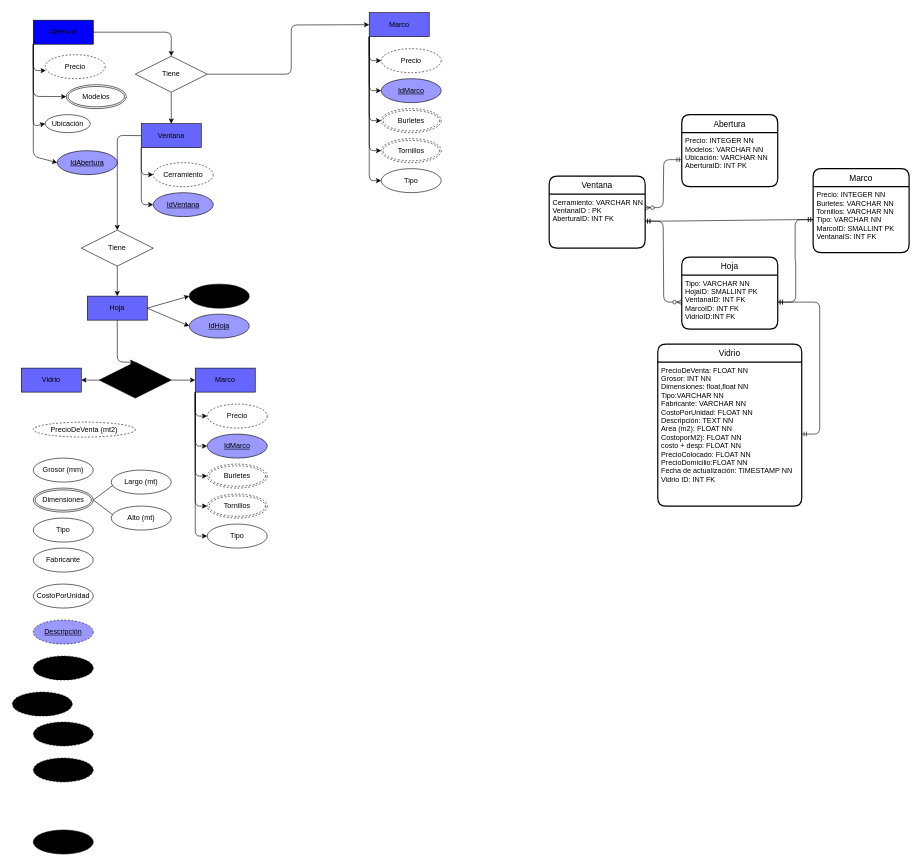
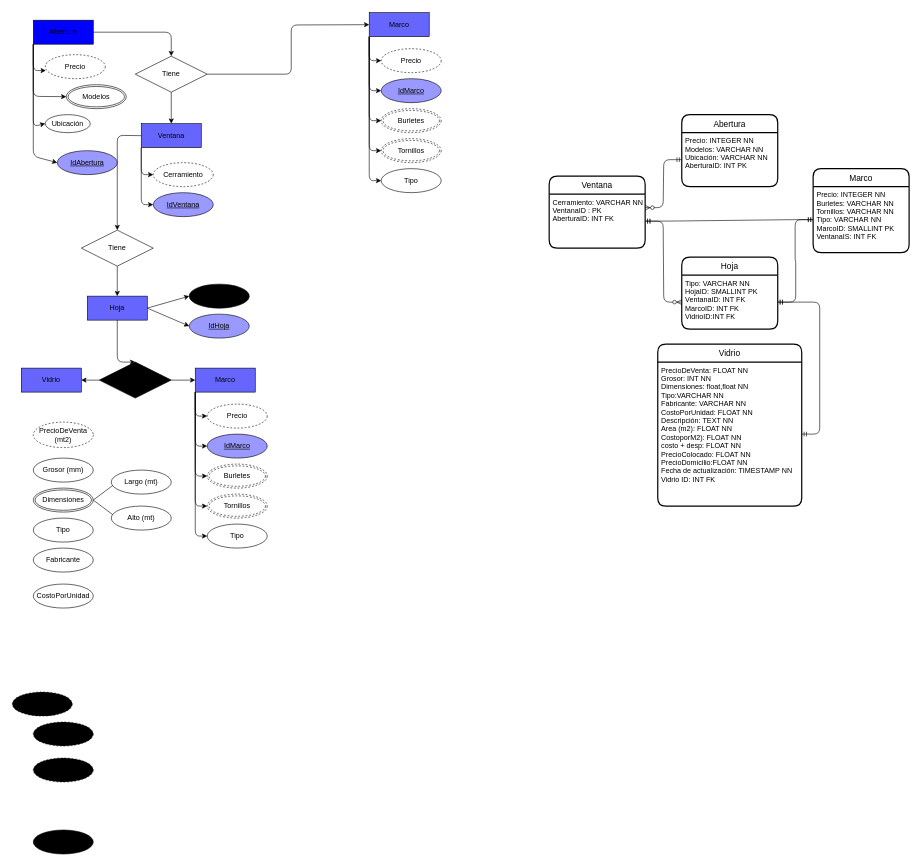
  <mxCell id="0" />
  <mxCell id="1" parent="0" />
  <mxCell id="2" style="edgeStyle=none;html=1;exitX=1;exitY=0.5;exitDx=0;exitDy=0;" parent="1" source="7" edge="1"><mxGeometry relative="1" as="geometry"><Array as="points"><mxPoint x="285" y="53" /></Array><mxPoint x="285" y="93" as="targetPoint" /></mxGeometry></mxCell>
  <mxCell id="3" style="edgeStyle=none;html=1;exitX=0;exitY=1;exitDx=0;exitDy=0;entryX=0;entryY=0.5;entryDx=0;entryDy=0;" parent="1" source="7" target="33" edge="1"><mxGeometry relative="1" as="geometry"><Array as="points"><mxPoint x="55" y="260" /></Array></mxGeometry></mxCell>
  <mxCell id="4" style="edgeStyle=none;html=1;exitX=0;exitY=1;exitDx=0;exitDy=0;entryX=0.009;entryY=0.662;entryDx=0;entryDy=0;entryPerimeter=0;" parent="1" source="7" target="30" edge="1"><mxGeometry relative="1" as="geometry"><Array as="points"><mxPoint x="55" y="117" /></Array></mxGeometry></mxCell>
  <mxCell id="5" style="edgeStyle=none;html=1;exitX=0;exitY=1;exitDx=0;exitDy=0;entryX=0;entryY=0.5;entryDx=0;entryDy=0;" parent="1" source="7" target="21" edge="1"><mxGeometry relative="1" as="geometry"><Array as="points"><mxPoint x="55" y="160" /></Array></mxGeometry></mxCell>
  <mxCell id="6" style="edgeStyle=none;html=1;exitX=0;exitY=1;exitDx=0;exitDy=0;entryX=0;entryY=0.5;entryDx=0;entryDy=0;" parent="1" source="7" target="13" edge="1"><mxGeometry relative="1" as="geometry"><Array as="points"><mxPoint x="55" y="210" /></Array></mxGeometry></mxCell>
  <mxCell id="7" value="Abertura" style="whiteSpace=wrap;html=1;align=center;fillColor=#0000FF;" parent="1" vertex="1"><mxGeometry x="55" y="33" width="100" height="40" as="geometry" /></mxCell>
  <mxCell id="8" style="edgeStyle=none;html=1;exitX=0;exitY=1;exitDx=0;exitDy=0;entryX=0;entryY=0.5;entryDx=0;entryDy=0;" parent="1" source="11" target="35" edge="1"><mxGeometry relative="1" as="geometry"><Array as="points"><mxPoint x="235" y="340.5" /></Array></mxGeometry></mxCell>
  <mxCell id="9" style="edgeStyle=none;html=1;exitX=0;exitY=1;exitDx=0;exitDy=0;entryX=0;entryY=0.5;entryDx=0;entryDy=0;" parent="1" source="11" target="20" edge="1"><mxGeometry relative="1" as="geometry"><Array as="points"><mxPoint x="235" y="290.5" /></Array></mxGeometry></mxCell>
  <mxCell id="10" style="edgeStyle=none;html=1;exitX=0;exitY=0.5;exitDx=0;exitDy=0;entryX=0.5;entryY=0;entryDx=0;entryDy=0;" parent="1" source="11" target="42" edge="1"><mxGeometry relative="1" as="geometry"><Array as="points"><mxPoint x="195" y="225" /></Array></mxGeometry></mxCell>
  <mxCell id="11" value="Ventana" style="whiteSpace=wrap;html=1;align=center;fontFamily=Helvetica;fontSize=12;fontColor=default;strokeColor=default;fillColor=#6666FF;" parent="1" vertex="1"><mxGeometry x="235" y="205.5" width="100" height="40" as="geometry" /></mxCell>
  <mxCell id="12" value="Vidrio" style="whiteSpace=wrap;html=1;align=center;fontFamily=Helvetica;fontSize=12;fontColor=default;strokeColor=default;fillColor=#6666FF;" parent="1" vertex="1"><mxGeometry x="35" y="613" width="100" height="40" as="geometry" /></mxCell>
  <mxCell id="13" value="Ubicación" style="ellipse;whiteSpace=wrap;html=1;align=center;" parent="1" vertex="1"><mxGeometry x="75" y="190.5" width="75" height="30" as="geometry" /></mxCell>
  <mxCell id="14" value="" style="edgeStyle=none;html=1;exitX=0;exitY=1;exitDx=0;exitDy=0;entryX=0;entryY=0.5;entryDx=0;entryDy=0;" parent="1" source="19" target="24" edge="1"><mxGeometry relative="1" as="geometry"><mxPoint x="325" y="1043" as="sourcePoint" /><Array as="points"><mxPoint x="325" y="893" /></Array></mxGeometry></mxCell>
  <mxCell id="15" style="edgeStyle=none;html=1;entryX=0;entryY=0.5;entryDx=0;entryDy=0;exitX=0;exitY=1;exitDx=0;exitDy=0;" parent="1" source="19" target="31" edge="1"><mxGeometry relative="1" as="geometry"><mxPoint x="325" y="1043" as="sourcePoint" /><Array as="points"><mxPoint x="325" y="843" /></Array></mxGeometry></mxCell>
  <mxCell id="16" style="edgeStyle=none;html=1;exitX=0;exitY=1;exitDx=0;exitDy=0;entryX=0;entryY=0.5;entryDx=0;entryDy=0;" parent="1" source="19" target="32" edge="1"><mxGeometry relative="1" as="geometry"><Array as="points"><mxPoint x="325" y="793" /></Array></mxGeometry></mxCell>
  <mxCell id="17" style="edgeStyle=none;html=1;exitX=0;exitY=1;exitDx=0;exitDy=0;entryX=0;entryY=0.5;entryDx=0;entryDy=0;" parent="1" source="19" target="34" edge="1"><mxGeometry relative="1" as="geometry"><mxPoint x="325" y="1043" as="sourcePoint" /><mxPoint x="525" y="1113" as="targetPoint" /><Array as="points"><mxPoint x="325" y="743" /></Array></mxGeometry></mxCell>
  <mxCell id="18" style="edgeStyle=none;html=1;exitX=0;exitY=1;exitDx=0;exitDy=0;entryX=0;entryY=0.5;entryDx=0;entryDy=0;" parent="1" source="19" target="37" edge="1"><mxGeometry relative="1" as="geometry"><Array as="points"><mxPoint x="325" y="693" /></Array></mxGeometry></mxCell>
  <mxCell id="19" value="Marco" style="whiteSpace=wrap;html=1;align=center;fontFamily=Helvetica;fontSize=12;fontColor=default;strokeColor=default;fillColor=#6666FF;" parent="1" vertex="1"><mxGeometry x="325" y="613" width="100" height="40" as="geometry" /></mxCell>
  <mxCell id="20" value="Cerramiento" style="ellipse;whiteSpace=wrap;html=1;align=center;dashed=1;fontFamily=Helvetica;fontSize=12;fontColor=default;strokeColor=default;fillColor=default;" parent="1" vertex="1"><mxGeometry x="255" y="270.5" width="100" height="40" as="geometry" /></mxCell>
  <mxCell id="21" value="Modelos" style="ellipse;shape=doubleEllipse;margin=3;whiteSpace=wrap;html=1;align=center;fontFamily=Helvetica;fontSize=12;fontColor=default;strokeColor=default;fillColor=default;" parent="1" vertex="1"><mxGeometry x="110" y="140.5" width="100" height="40" as="geometry" /></mxCell>
  <mxCell id="22" value="Grosor (mm)" style="ellipse;whiteSpace=wrap;html=1;align=center;" parent="1" vertex="1"><mxGeometry x="55" y="763" width="100" height="40" as="geometry" /></mxCell>
  <mxCell id="23" value="Tipo" style="ellipse;whiteSpace=wrap;html=1;align=center;" parent="1" vertex="1"><mxGeometry x="55" y="863" width="100" height="40" as="geometry" /></mxCell>
  <mxCell id="24" value="Tipo" style="ellipse;whiteSpace=wrap;html=1;align=center;" parent="1" vertex="1"><mxGeometry x="345" y="873" width="100" height="40" as="geometry" /></mxCell>
  <mxCell id="25" style="edgeStyle=none;html=1;exitX=1;exitY=0.5;exitDx=0;exitDy=0;entryX=0;entryY=0.5;entryDx=0;entryDy=0;" parent="1" source="27" edge="1"><mxGeometry relative="1" as="geometry"><mxPoint x="195" y="863" as="targetPoint" /></mxGeometry></mxCell>
  <mxCell id="26" style="edgeStyle=none;html=1;exitX=1;exitY=0.5;exitDx=0;exitDy=0;entryX=0;entryY=0.5;entryDx=0;entryDy=0;" parent="1" source="27" edge="1"><mxGeometry relative="1" as="geometry"><mxPoint x="195" y="803" as="targetPoint" /></mxGeometry></mxCell>
  <mxCell id="27" value="Dimensiones" style="ellipse;shape=doubleEllipse;margin=3;whiteSpace=wrap;html=1;align=center;fontFamily=Helvetica;fontSize=12;fontColor=default;strokeColor=default;fillColor=default;" parent="1" vertex="1"><mxGeometry x="55" y="813" width="100" height="40" as="geometry" /></mxCell>
  <mxCell id="28" value="Alto (mt)" style="ellipse;whiteSpace=wrap;html=1;align=center;" parent="1" vertex="1"><mxGeometry x="185" y="843" width="100" height="40" as="geometry" /></mxCell>
  <mxCell id="29" value="Largo (mt)" style="ellipse;whiteSpace=wrap;html=1;align=center;" parent="1" vertex="1"><mxGeometry x="185" y="783" width="100" height="40" as="geometry" /></mxCell>
  <mxCell id="30" value="Precio" style="ellipse;whiteSpace=wrap;html=1;align=center;dashed=1;" parent="1" vertex="1"><mxGeometry x="75" y="90.5" width="100" height="40" as="geometry" /></mxCell>
  <mxCell id="31" value="Tornillos" style="ellipse;shape=doubleEllipse;margin=3;whiteSpace=wrap;html=1;align=center;dashed=1;fontFamily=Helvetica;fontSize=12;fontColor=default;strokeColor=default;fillColor=default;" parent="1" vertex="1"><mxGeometry x="345" y="823" width="100" height="40" as="geometry" /></mxCell>
  <mxCell id="32" value="Burletes" style="ellipse;shape=doubleEllipse;margin=3;whiteSpace=wrap;html=1;align=center;dashed=1;fontFamily=Helvetica;fontSize=12;fontColor=default;strokeColor=default;fillColor=default;" parent="1" vertex="1"><mxGeometry x="345" y="773" width="100" height="40" as="geometry" /></mxCell>
  <mxCell id="33" value="IdAbertura" style="ellipse;whiteSpace=wrap;html=1;align=center;fontStyle=4;fontFamily=Helvetica;fontSize=12;fontColor=default;strokeColor=default;fillColor=#9999FF;" parent="1" vertex="1"><mxGeometry x="95" y="250.5" width="100" height="40" as="geometry" /></mxCell>
  <mxCell id="34" value="IdMarco" style="ellipse;whiteSpace=wrap;html=1;align=center;fontStyle=4;fontFamily=Helvetica;fontSize=12;fontColor=default;strokeColor=default;fillColor=#9999FF;" parent="1" vertex="1"><mxGeometry x="345" y="723" width="100" height="40" as="geometry" /></mxCell>
  <mxCell id="35" value="IdVentana" style="ellipse;whiteSpace=wrap;html=1;align=center;fontStyle=4;fontFamily=Helvetica;fontSize=12;fontColor=default;strokeColor=default;fillColor=#9999FF;" parent="1" vertex="1"><mxGeometry x="255" y="320.5" width="100" height="40" as="geometry" /></mxCell>
- <mxCell id="36" value="PrecioDeVenta (mt2)" style="ellipse;whiteSpace=wrap;html=1;align=center;dashed=1;fontFamily=Helvetica;fontSize=12;fontColor=default;strokeColor=default;fillColor=default;" parent="1" vertex="1"><mxGeometry x="55" y="703" width="170" height="25" as="geometry" /></mxCell>
+ <mxCell id="36" value="PrecioDeVenta (mt2)" style="ellipse;whiteSpace=wrap;html=1;align=center;dashed=1;fontFamily=Helvetica;fontSize=12;fontColor=default;strokeColor=default;fillColor=default;" parent="1" vertex="1"><mxGeometry x="55" y="703" width="100" height="42.5" as="geometry" /></mxCell>
  <mxCell id="37" value="Precio" style="ellipse;whiteSpace=wrap;html=1;align=center;dashed=1;" parent="1" vertex="1"><mxGeometry x="345" y="673" width="100" height="40" as="geometry" /></mxCell>
  <mxCell id="38" style="edgeStyle=none;html=1;exitX=0.5;exitY=1;exitDx=0;exitDy=0;entryX=0.5;entryY=0;entryDx=0;entryDy=0;" parent="1" source="40" target="11" edge="1"><mxGeometry relative="1" as="geometry" /></mxCell>
  <mxCell id="39" style="edgeStyle=none;html=1;exitX=1;exitY=0.5;exitDx=0;exitDy=0;entryX=0;entryY=0.5;entryDx=0;entryDy=0;" parent="1" source="40" target="48" edge="1"><mxGeometry relative="1" as="geometry"><Array as="points"><mxPoint x="485" y="123" /><mxPoint x="485" y="41" /></Array></mxGeometry></mxCell>
  <mxCell id="40" value="Tiene" style="shape=rhombus;perimeter=rhombusPerimeter;whiteSpace=wrap;html=1;align=center;" parent="1" vertex="1"><mxGeometry x="225" y="93" width="120" height="60" as="geometry" /></mxCell>
  <mxCell id="41" style="edgeStyle=none;html=1;exitX=0.5;exitY=1;exitDx=0;exitDy=0;entryX=0.5;entryY=0;entryDx=0;entryDy=0;" parent="1" source="42" target="57" edge="1"><mxGeometry relative="1" as="geometry" /></mxCell>
  <mxCell id="42" value="Tiene" style="shape=rhombus;perimeter=rhombusPerimeter;whiteSpace=wrap;html=1;align=center;" parent="1" vertex="1"><mxGeometry x="135" y="383" width="120" height="60" as="geometry" /></mxCell>
  <mxCell id="43" value="" style="edgeStyle=none;html=1;exitX=0;exitY=1;exitDx=0;exitDy=0;entryX=0;entryY=0.5;entryDx=0;entryDy=0;" parent="1" source="48" target="49" edge="1"><mxGeometry relative="1" as="geometry"><mxPoint x="615" y="450.5" as="sourcePoint" /><Array as="points"><mxPoint x="615" y="300.5" /></Array></mxGeometry></mxCell>
  <mxCell id="44" style="edgeStyle=none;html=1;entryX=0;entryY=0.5;entryDx=0;entryDy=0;exitX=0;exitY=1;exitDx=0;exitDy=0;" parent="1" source="48" target="50" edge="1"><mxGeometry relative="1" as="geometry"><mxPoint x="615" y="450.5" as="sourcePoint" /><Array as="points"><mxPoint x="615" y="250.5" /></Array></mxGeometry></mxCell>
  <mxCell id="45" style="edgeStyle=none;html=1;exitX=0;exitY=1;exitDx=0;exitDy=0;entryX=0;entryY=0.5;entryDx=0;entryDy=0;" parent="1" source="48" target="51" edge="1"><mxGeometry relative="1" as="geometry"><Array as="points"><mxPoint x="615" y="200.5" /></Array></mxGeometry></mxCell>
  <mxCell id="46" style="edgeStyle=none;html=1;exitX=0;exitY=1;exitDx=0;exitDy=0;entryX=0;entryY=0.5;entryDx=0;entryDy=0;" parent="1" source="48" target="52" edge="1"><mxGeometry relative="1" as="geometry"><mxPoint x="615" y="450.5" as="sourcePoint" /><mxPoint x="815" y="520.5" as="targetPoint" /><Array as="points"><mxPoint x="615" y="150.5" /></Array></mxGeometry></mxCell>
  <mxCell id="47" style="edgeStyle=none;html=1;exitX=0;exitY=1;exitDx=0;exitDy=0;entryX=0;entryY=0.5;entryDx=0;entryDy=0;" parent="1" source="48" target="53" edge="1"><mxGeometry relative="1" as="geometry"><Array as="points"><mxPoint x="615" y="100.5" /></Array></mxGeometry></mxCell>
  <mxCell id="48" value="Marco" style="whiteSpace=wrap;html=1;align=center;fontFamily=Helvetica;fontSize=12;fontColor=default;strokeColor=default;fillColor=#6666FF;" parent="1" vertex="1"><mxGeometry x="615" y="20.5" width="100" height="40" as="geometry" /></mxCell>
  <mxCell id="49" value="Tipo" style="ellipse;whiteSpace=wrap;html=1;align=center;" parent="1" vertex="1"><mxGeometry x="635" y="280.5" width="100" height="40" as="geometry" /></mxCell>
  <mxCell id="50" value="Tornillos" style="ellipse;shape=doubleEllipse;margin=3;whiteSpace=wrap;html=1;align=center;dashed=1;fontFamily=Helvetica;fontSize=12;fontColor=default;strokeColor=default;fillColor=default;" parent="1" vertex="1"><mxGeometry x="635" y="230.5" width="100" height="40" as="geometry" /></mxCell>
  <mxCell id="51" value="Burletes" style="ellipse;shape=doubleEllipse;margin=3;whiteSpace=wrap;html=1;align=center;dashed=1;fontFamily=Helvetica;fontSize=12;fontColor=default;strokeColor=default;fillColor=default;" parent="1" vertex="1"><mxGeometry x="635" y="180.5" width="100" height="40" as="geometry" /></mxCell>
  <mxCell id="52" value="IdMarco" style="ellipse;whiteSpace=wrap;html=1;align=center;fontStyle=4;fontFamily=Helvetica;fontSize=12;fontColor=default;strokeColor=default;fillColor=#9999FF;" parent="1" vertex="1"><mxGeometry x="635" y="130.5" width="100" height="40" as="geometry" /></mxCell>
  <mxCell id="53" value="Precio" style="ellipse;whiteSpace=wrap;html=1;align=center;dashed=1;" parent="1" vertex="1"><mxGeometry x="635" y="80.5" width="100" height="40" as="geometry" /></mxCell>
  <mxCell id="54" style="edgeStyle=none;html=1;exitX=0.5;exitY=1;exitDx=0;exitDy=0;entryX=0.5;entryY=0;entryDx=0;entryDy=0;" parent="1" source="57" target="60" edge="1"><mxGeometry relative="1" as="geometry"><Array as="points"><mxPoint x="195" y="603" /></Array></mxGeometry></mxCell>
  <mxCell id="55" style="edgeStyle=none;html=1;exitX=1;exitY=0.5;exitDx=0;exitDy=0;entryX=0;entryY=0.5;entryDx=0;entryDy=0;" parent="1" source="57" target="61" edge="1"><mxGeometry relative="1" as="geometry" /></mxCell>
  <mxCell id="56" style="edgeStyle=none;html=1;exitX=1;exitY=0.5;exitDx=0;exitDy=0;entryX=0;entryY=0.5;entryDx=0;entryDy=0;" parent="1" source="57" target="62" edge="1"><mxGeometry relative="1" as="geometry" /></mxCell>
  <mxCell id="57" value="Hoja" style="whiteSpace=wrap;html=1;align=center;fillColor=#6666FF;" parent="1" vertex="1"><mxGeometry x="145" y="493" width="100" height="40" as="geometry" /></mxCell>
  <mxCell id="58" style="edgeStyle=none;html=1;exitX=1;exitY=0.5;exitDx=0;exitDy=0;entryX=0;entryY=0.5;entryDx=0;entryDy=0;" parent="1" source="60" target="19" edge="1"><mxGeometry relative="1" as="geometry" /></mxCell>
  <mxCell id="59" style="edgeStyle=none;html=1;exitX=0;exitY=0.5;exitDx=0;exitDy=0;entryX=1;entryY=0.5;entryDx=0;entryDy=0;" parent="1" source="60" target="12" edge="1"><mxGeometry relative="1" as="geometry" /></mxCell>
  <mxCell id="60" value="Tiene" style="shape=rhombus;perimeter=rhombusPerimeter;whiteSpace=wrap;html=1;align=center;fillColor=#000000;" parent="1" vertex="1"><mxGeometry x="165" y="603" width="120" height="60" as="geometry" /></mxCell>
  <mxCell id="61" value="Tipo" style="ellipse;whiteSpace=wrap;html=1;align=center;fillColor=#000000;" parent="1" vertex="1"><mxGeometry x="315" y="473" width="100" height="40" as="geometry" /></mxCell>
  <mxCell id="62" value="IdHoja" style="ellipse;whiteSpace=wrap;html=1;align=center;fontStyle=4;fontFamily=Helvetica;fontSize=12;fontColor=default;strokeColor=default;fillColor=#9999FF;" parent="1" vertex="1"><mxGeometry x="315" y="523" width="100" height="40" as="geometry" /></mxCell>
  <mxCell id="63" value="Fabricante" style="ellipse;whiteSpace=wrap;html=1;align=center;" parent="1" vertex="1"><mxGeometry x="55" y="913" width="100" height="40" as="geometry" /></mxCell>
  <mxCell id="64" value="CostoPorUnidad" style="ellipse;whiteSpace=wrap;html=1;align=center;" parent="1" vertex="1"><mxGeometry x="55" y="973" width="100" height="40" as="geometry" /></mxCell>
- <mxCell id="65" value="Descripción" style="ellipse;whiteSpace=wrap;html=1;align=center;fontStyle=4;dashed=1;fontFamily=Helvetica;fontSize=12;fontColor=default;strokeColor=default;fillColor=#9999FF;" parent="1" vertex="1"><mxGeometry x="55" y="1033" width="100" height="40" as="geometry" /></mxCell>
- <mxCell id="66" value="Area (m2)" style="ellipse;whiteSpace=wrap;html=1;align=center;dashed=1;fillColor=#000000;" parent="1" vertex="1"><mxGeometry x="55" y="1093" width="100" height="40" as="geometry" /></mxCell>
  <mxCell id="67" value="costoPorM2" style="ellipse;whiteSpace=wrap;html=1;align=center;dashed=1;fillColor=#000000;" parent="1" vertex="1"><mxGeometry x="20" y="1153" width="100" height="40" as="geometry" /></mxCell>
  <mxCell id="68" value="costo + desp" style="ellipse;whiteSpace=wrap;html=1;align=center;dashed=1;fillColor=#000000;" parent="1" vertex="1"><mxGeometry x="55" y="1203" width="100" height="40" as="geometry" /></mxCell>
  <mxCell id="69" value="PrecioColocado" style="ellipse;whiteSpace=wrap;html=1;align=center;dashed=1;fillColor=#000000;" parent="1" vertex="1"><mxGeometry x="55" y="1263" width="100" height="40" as="geometry" /></mxCell>
  <mxCell id="70" value="Fecha de&amp;nbsp;&lt;br&gt;actualización" style="ellipse;whiteSpace=wrap;html=1;align=center;fillColor=#000000;" parent="1" vertex="1"><mxGeometry x="55" y="1383" width="100" height="40" as="geometry" /></mxCell>
  <mxCell id="71" value="Abertura" style="swimlane;childLayout=stackLayout;horizontal=1;startSize=30;horizontalStack=0;rounded=1;fontSize=14;fontStyle=0;strokeWidth=2;resizeParent=0;resizeLast=1;shadow=0;dashed=0;align=center;" vertex="1" parent="1"><mxGeometry x="1136" y="190.5" width="160" height="120" as="geometry" /></mxCell>
  <mxCell id="72" value="Precio: INTEGER NN&#10;Modelos: VARCHAR NN&#10;Ubicación: VARCHAR NN&#10;AberturaID: INT PK" style="align=left;strokeColor=none;fillColor=none;spacingLeft=4;fontSize=12;verticalAlign=top;resizable=0;rotatable=0;part=1;" vertex="1" parent="71"><mxGeometry y="30" width="160" height="90" as="geometry" /></mxCell>
  <mxCell id="73" value="Marco" style="swimlane;childLayout=stackLayout;horizontal=1;startSize=30;horizontalStack=0;rounded=1;fontSize=14;fontStyle=0;strokeWidth=2;resizeParent=0;resizeLast=1;shadow=0;dashed=0;align=center;" vertex="1" parent="1"><mxGeometry x="1355" y="280.5" width="160" height="140" as="geometry" /></mxCell>
  <mxCell id="74" value="Precio: INTEGER NN&#10;Burletes: VARCHAR NN&#10;Tornillos: VARCHAR NN&#10;Tipo: VARCHAR NN&#10;MarcoID: SMALLINT PK &#10;VentanaIS: INT FK" style="align=left;strokeColor=none;fillColor=none;spacingLeft=4;fontSize=12;verticalAlign=top;resizable=0;rotatable=0;part=1;" vertex="1" parent="73"><mxGeometry y="30" width="160" height="110" as="geometry" /></mxCell>
  <mxCell id="75" value="Ventana" style="swimlane;childLayout=stackLayout;horizontal=1;startSize=30;horizontalStack=0;rounded=1;fontSize=14;fontStyle=0;strokeWidth=2;resizeParent=0;resizeLast=1;shadow=0;dashed=0;align=center;" vertex="1" parent="1"><mxGeometry x="915" y="293" width="160" height="120" as="geometry" /></mxCell>
  <mxCell id="76" value="Cerramiento: VARCHAR NN&#10;VentanaID : PK&#10;AberturaID: INT FK" style="align=left;strokeColor=none;fillColor=none;spacingLeft=4;fontSize=12;verticalAlign=top;resizable=0;rotatable=0;part=1;" vertex="1" parent="75"><mxGeometry y="30" width="160" height="90" as="geometry" /></mxCell>
  <mxCell id="77" value="Hoja" style="swimlane;childLayout=stackLayout;horizontal=1;startSize=30;horizontalStack=0;rounded=1;fontSize=14;fontStyle=0;strokeWidth=2;resizeParent=0;resizeLast=1;shadow=0;dashed=0;align=center;" vertex="1" parent="1"><mxGeometry x="1136" y="428" width="160" height="120" as="geometry" /></mxCell>
  <mxCell id="78" value="Tipo: VARCHAR NN&#10;HojaID: SMALLINT PK&#10;VentanaID: INT FK&#10;MarcoID: INT FK&#10;VidrioID:INT FK" style="align=left;strokeColor=none;fillColor=none;spacingLeft=4;fontSize=12;verticalAlign=top;resizable=0;rotatable=0;part=1;" vertex="1" parent="77"><mxGeometry y="30" width="160" height="90" as="geometry" /></mxCell>
  <mxCell id="79" value="Vidrio" style="swimlane;childLayout=stackLayout;horizontal=1;startSize=30;horizontalStack=0;rounded=1;fontSize=14;fontStyle=0;strokeWidth=2;resizeParent=0;resizeLast=1;shadow=0;dashed=0;align=center;" vertex="1" parent="1"><mxGeometry x="1096" y="573" width="240" height="270" as="geometry" /></mxCell>
  <mxCell id="80" value="PrecioDeVenta: FLOAT NN&#10;Grosor: INT NN&#10;Dimensiones: float,float NN&#10;Tipo:VARCHAR NN&#10;Fabricante: VARCHAR NN&#10;CostoPorUnidad: FLOAT NN&#10;Descripción: TEXT NN&#10;Area (m2): FLOAT NN&#10;CostoporM2): FLOAT NN&#10;costo + desp: FLOAT NN&#10;PrecioColocado: FLOAT NN&#10;PrecioDomicilio:FLOAT NN&#10;Fecha de actualización: TIMESTAMP NN&#10;Vidrio ID: INT FK" style="align=left;strokeColor=none;fillColor=none;spacingLeft=4;fontSize=12;verticalAlign=top;resizable=0;rotatable=0;part=1;" vertex="1" parent="79"><mxGeometry y="30" width="240" height="240" as="geometry" /></mxCell>
  <mxCell id="81" value="" style="edgeStyle=entityRelationEdgeStyle;fontSize=12;html=1;endArrow=ERzeroToMany;startArrow=ERmandOne;entryX=1;entryY=0.25;entryDx=0;entryDy=0;" edge="1" parent="1" source="72" target="76"><mxGeometry width="100" height="100" relative="1" as="geometry"><mxPoint x="1365" y="253" as="sourcePoint" /><mxPoint x="1245" y="283" as="targetPoint" /></mxGeometry></mxCell>
  <mxCell id="82" value="" style="edgeStyle=entityRelationEdgeStyle;fontSize=12;html=1;endArrow=ERmandOne;startArrow=ERmandOne;" edge="1" parent="1" source="74" target="78"><mxGeometry width="100" height="100" relative="1" as="geometry"><mxPoint x="1145" y="573" as="sourcePoint" /><mxPoint x="1245" y="473" as="targetPoint" /></mxGeometry></mxCell>
  <mxCell id="83" value="" style="edgeStyle=entityRelationEdgeStyle;fontSize=12;html=1;endArrow=ERzeroToMany;startArrow=ERmandOne;" edge="1" parent="1" source="76" target="78"><mxGeometry width="100" height="100" relative="1" as="geometry"><mxPoint x="1065" y="433" as="sourcePoint" /><mxPoint x="1165" y="333" as="targetPoint" /></mxGeometry></mxCell>
  <mxCell id="84" value="" style="edgeStyle=entityRelationEdgeStyle;fontSize=12;html=1;endArrow=ERmandOne;startArrow=ERmandOne;" edge="1" parent="1" source="76" target="74"><mxGeometry width="100" height="100" relative="1" as="geometry"><mxPoint x="1205" y="463" as="sourcePoint" /><mxPoint x="1305" y="363" as="targetPoint" /></mxGeometry></mxCell>
  <mxCell id="85" value="" style="edgeStyle=entityRelationEdgeStyle;fontSize=12;html=1;endArrow=ERmandOne;startArrow=ERmandOne;" edge="1" parent="1" source="80" target="78"><mxGeometry width="100" height="100" relative="1" as="geometry"><mxPoint x="956" y="668" as="sourcePoint" /><mxPoint x="1056" y="568" as="targetPoint" /></mxGeometry></mxCell>
